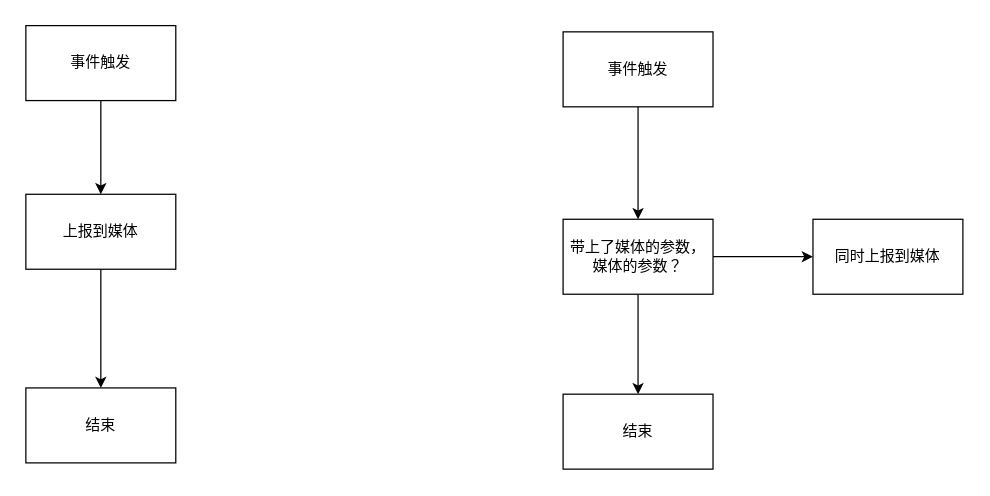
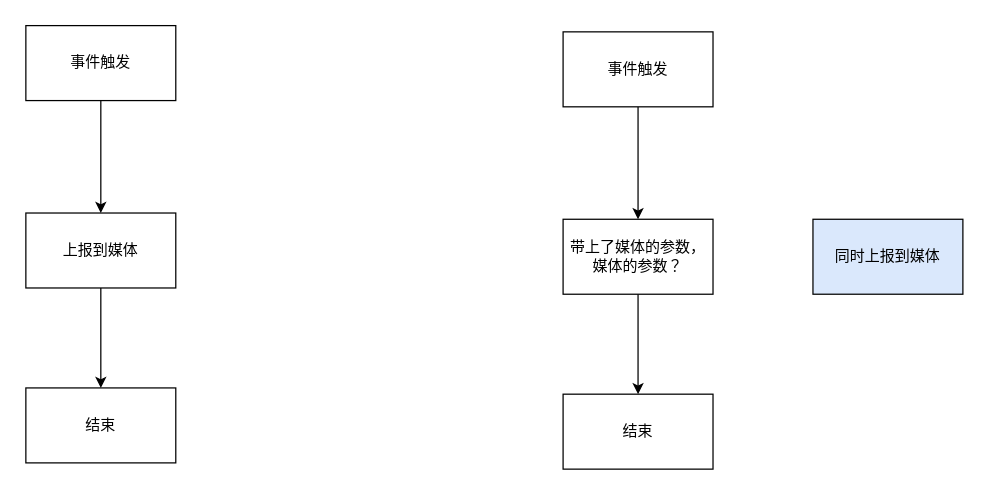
  <mxCell id="0" />
  <mxCell id="1" parent="0" />
  <mxCell id="2" style="edgeStyle=orthogonalEdgeStyle;rounded=0;orthogonalLoop=1;jettySize=auto;html=1;entryX=0.5;entryY=0;entryDx=0;entryDy=0;" edge="1" parent="1" source="3" target="6"><mxGeometry relative="1" as="geometry"><mxPoint x="80" y="300" as="targetPoint" /></mxGeometry></mxCell>
- <mxCell id="3" value="上报到媒体" style="rounded=0;whiteSpace=wrap;html=1;" vertex="1" parent="1"><mxGeometry x="20" y="155" width="120" height="60" as="geometry" /></mxCell>
+ <mxCell id="3" value="上报到媒体" style="rounded=0;whiteSpace=wrap;html=1;" vertex="1" parent="1"><mxGeometry x="20" y="170" width="120" height="60" as="geometry" /></mxCell>
  <mxCell id="4" style="edgeStyle=orthogonalEdgeStyle;rounded=0;orthogonalLoop=1;jettySize=auto;html=1;" edge="1" parent="1" source="5" target="3"><mxGeometry relative="1" as="geometry" /></mxCell>
  <mxCell id="5" value="事件触发" style="rounded=0;whiteSpace=wrap;html=1;" vertex="1" parent="1"><mxGeometry x="20" y="20" width="120" height="60" as="geometry" /></mxCell>
  <mxCell id="6" value="结束" style="rounded=0;whiteSpace=wrap;html=1;" vertex="1" parent="1"><mxGeometry x="20" y="310" width="120" height="60" as="geometry" /></mxCell>
- <mxCell id="7" style="edgeStyle=orthogonalEdgeStyle;rounded=0;orthogonalLoop=1;jettySize=auto;html=1;" edge="1" parent="1" source="9" target="12"><mxGeometry relative="1" as="geometry" /></mxCell>
  <mxCell id="8" style="edgeStyle=orthogonalEdgeStyle;rounded=0;orthogonalLoop=1;jettySize=auto;html=1;entryX=0.5;entryY=0;entryDx=0;entryDy=0;" edge="1" parent="1" source="9" target="13"><mxGeometry relative="1" as="geometry"><mxPoint x="510" y="305" as="targetPoint" /></mxGeometry></mxCell>
  <mxCell id="9" value="带上了媒体的参数，&lt;br&gt;媒体的参数？" style="rounded=0;whiteSpace=wrap;html=1;" vertex="1" parent="1"><mxGeometry x="450" y="175" width="120" height="60" as="geometry" /></mxCell>
  <mxCell id="10" style="edgeStyle=orthogonalEdgeStyle;rounded=0;orthogonalLoop=1;jettySize=auto;html=1;" edge="1" parent="1" source="11" target="9"><mxGeometry relative="1" as="geometry" /></mxCell>
  <mxCell id="11" value="事件触发" style="rounded=0;whiteSpace=wrap;html=1;" vertex="1" parent="1"><mxGeometry x="450" y="25" width="120" height="60" as="geometry" /></mxCell>
- <mxCell id="12" value="同时上报到媒体" style="rounded=0;whiteSpace=wrap;html=1;" vertex="1" parent="1"><mxGeometry x="650" y="175" width="120" height="60" as="geometry" /></mxCell>
+ <mxCell id="12" value="同时上报到媒体" style="rounded=0;whiteSpace=wrap;html=1;fillColor=#dae8fc;" vertex="1" parent="1"><mxGeometry x="650" y="175" width="120" height="60" as="geometry" /></mxCell>
  <mxCell id="13" value="结束" style="rounded=0;whiteSpace=wrap;html=1;" vertex="1" parent="1"><mxGeometry x="450" y="315" width="120" height="60" as="geometry" /></mxCell>
